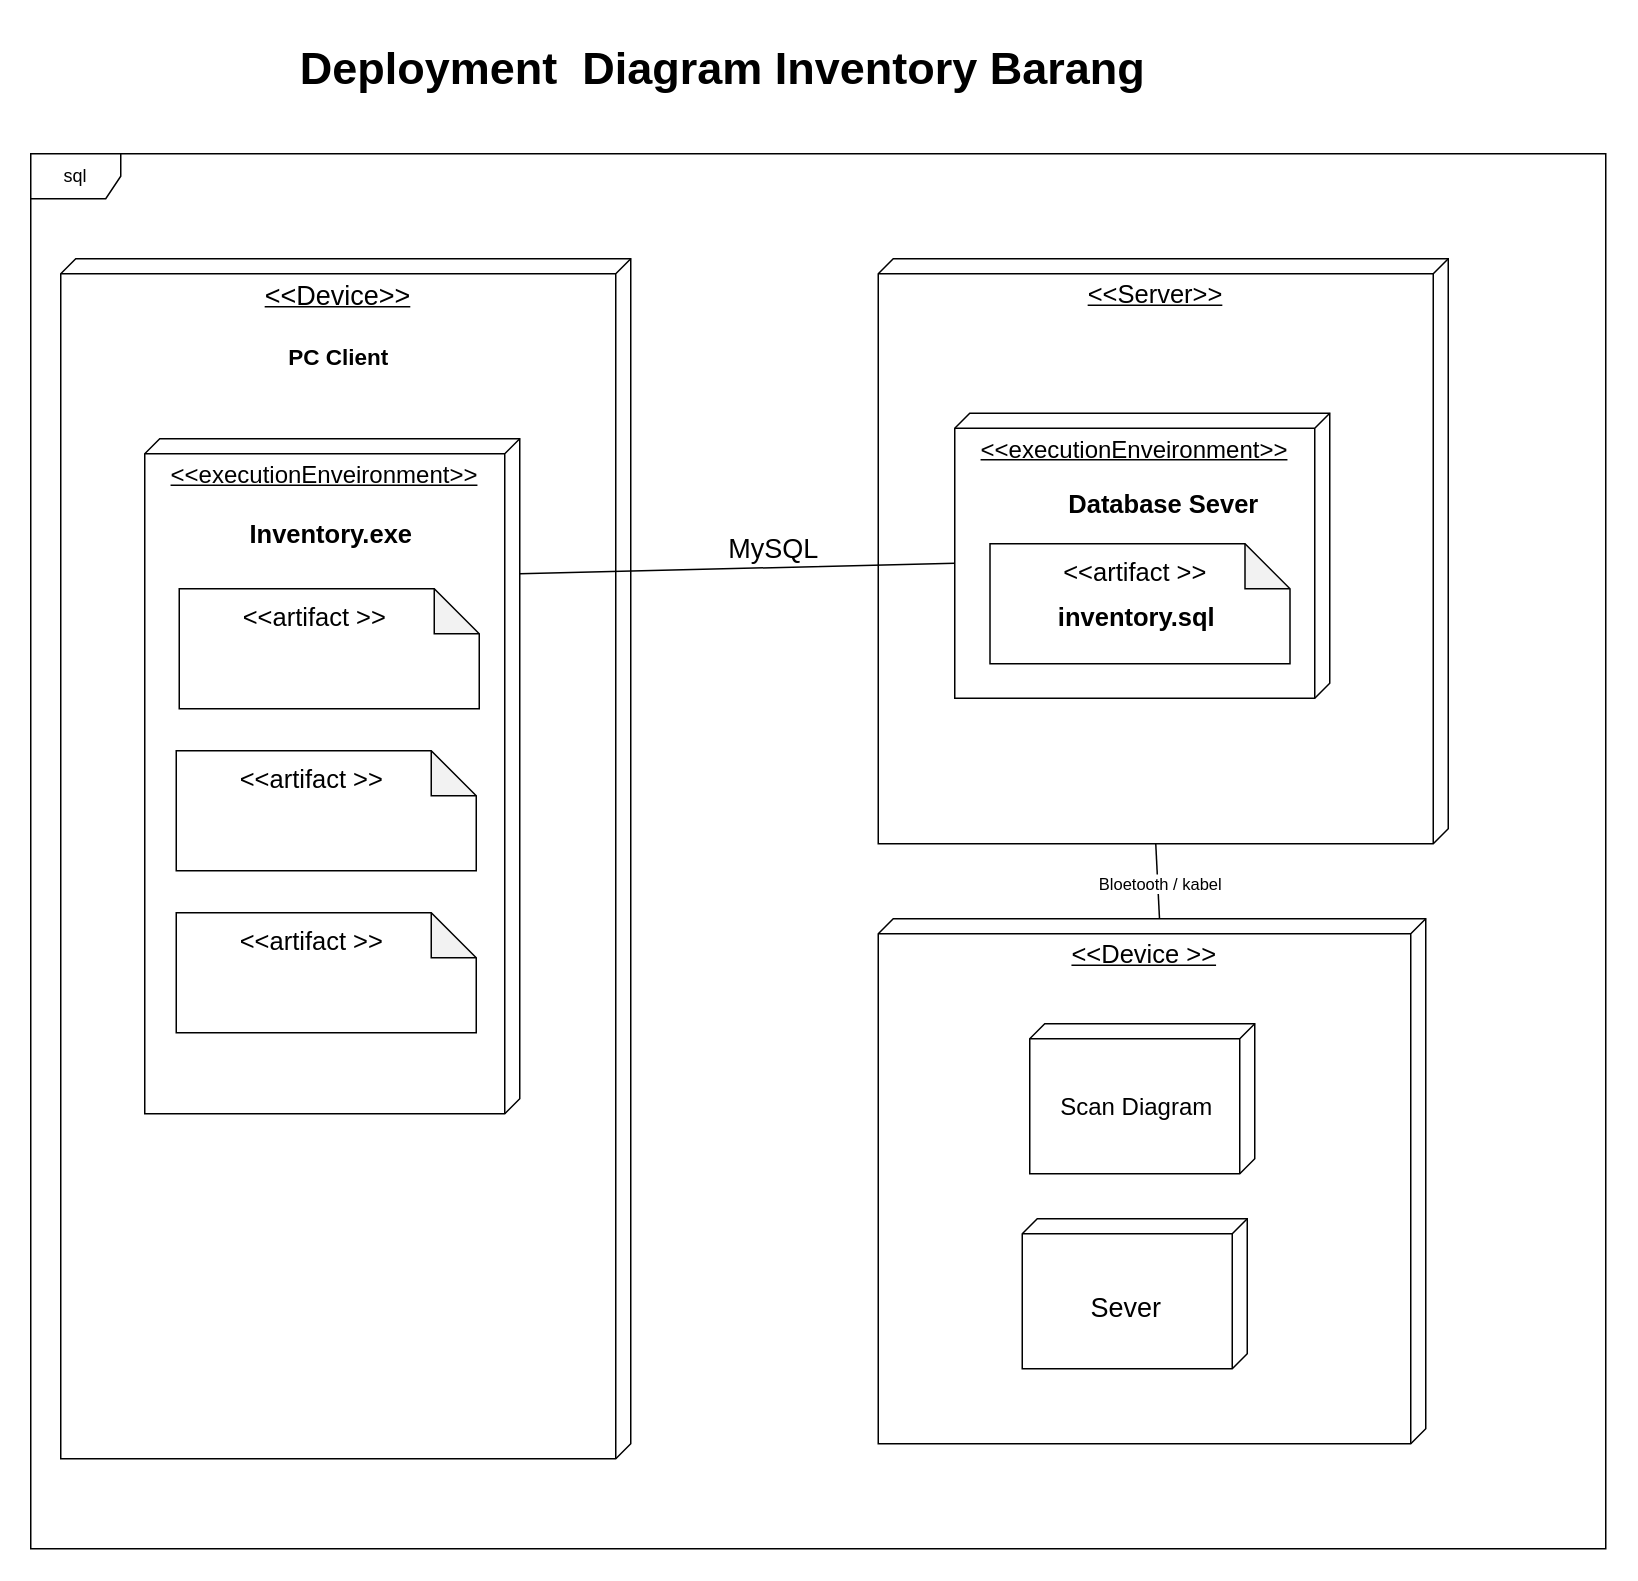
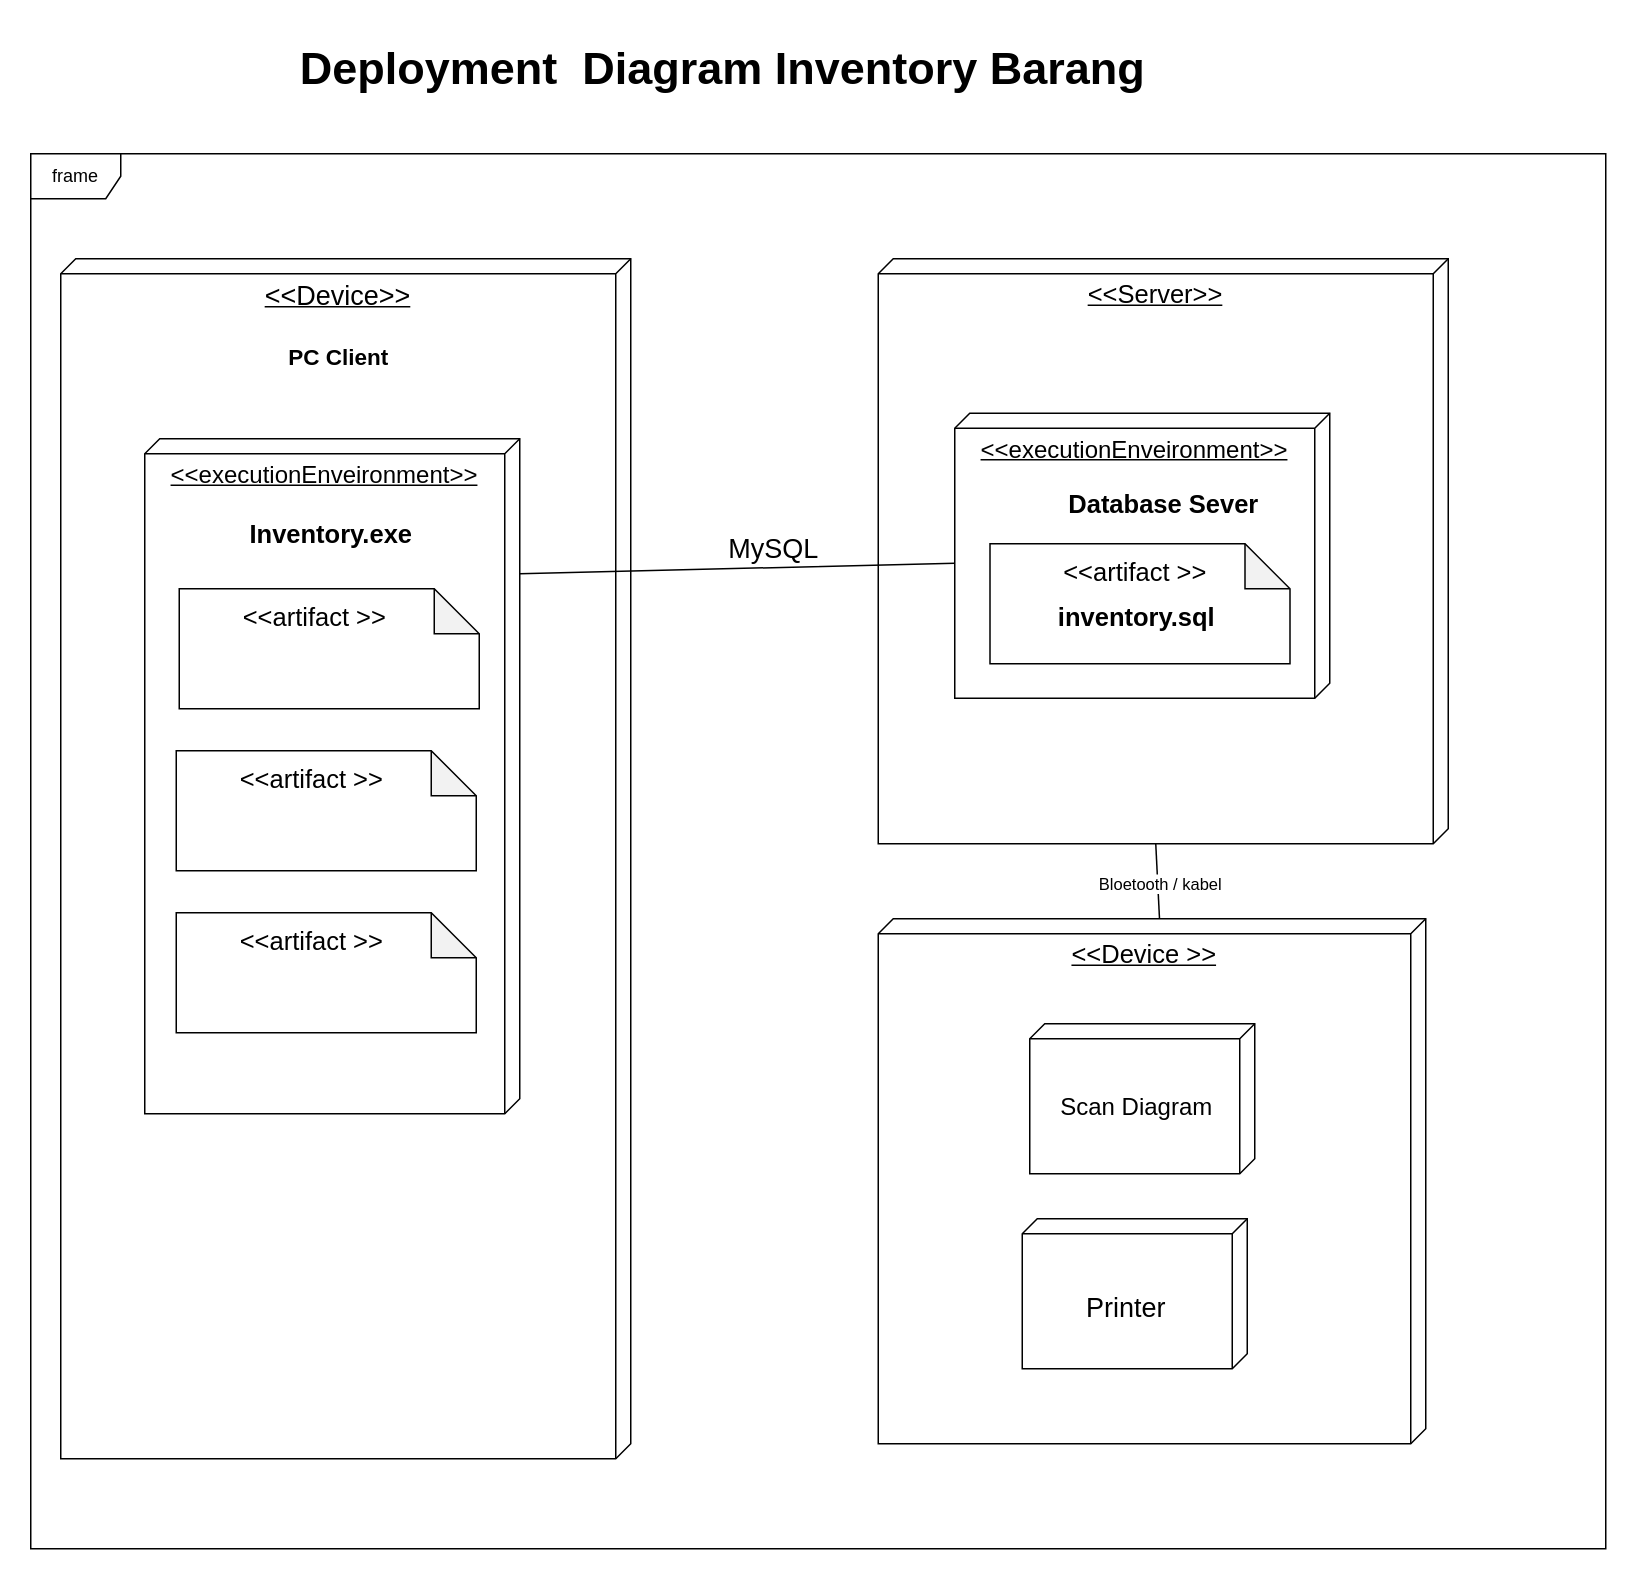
  <mxCell id="0" />
  <mxCell id="1" parent="0" />
  <mxCell id="2" value="&lt;font style=&quot;font-size: 17px;&quot;&gt;&amp;lt;&amp;lt;Server&amp;gt;&amp;gt;&lt;/font&gt;" style="verticalAlign=top;align=center;spacingTop=8;spacingLeft=2;spacingRight=12;shape=cube;size=10;direction=south;fontStyle=4;html=1;whiteSpace=wrap;" parent="1" vertex="1"><mxGeometry x="585" y="172" width="380" height="390" as="geometry" /></mxCell>
  <mxCell id="3" value="Deployment&amp;nbsp; Diagram Inventory Barang" style="text;html=1;align=center;verticalAlign=middle;resizable=0;points=[];autosize=1;strokeColor=none;fillColor=none;fontStyle=1;fontSize=30;" parent="1" vertex="1"><mxGeometry x="205.5" y="20" width="550" height="50" as="geometry" /></mxCell>
- <mxCell id="4" value="sql" style="shape=umlFrame;whiteSpace=wrap;html=1;pointerEvents=0;" parent="1" vertex="1"><mxGeometry x="20" y="102" width="1050" height="930" as="geometry" /></mxCell>
+ <mxCell id="4" value="frame" style="shape=umlFrame;whiteSpace=wrap;html=1;pointerEvents=0;" parent="1" vertex="1"><mxGeometry x="20" y="102" width="1050" height="930" as="geometry" /></mxCell>
  <mxCell id="5" value="&lt;font style=&quot;font-size: 18px;&quot;&gt;&amp;lt;&amp;lt;Device&amp;gt;&amp;gt;&lt;/font&gt;" style="verticalAlign=top;align=center;spacingTop=8;spacingLeft=2;spacingRight=12;shape=cube;size=10;direction=south;fontStyle=4;html=1;whiteSpace=wrap;" parent="1" vertex="1"><mxGeometry x="40" y="172" width="380" height="800" as="geometry" /></mxCell>
  <mxCell id="6" value="" style="endArrow=none;html=1;rounded=0;entryX=0;entryY=0;entryDx=90;entryDy=0;entryPerimeter=0;exitX=0;exitY=0;exitDx=100;exitDy=250.0;exitPerimeter=0;" parent="1" source="21" target="9" edge="1"><mxGeometry width="50" height="50" relative="1" as="geometry"><mxPoint x="480" y="442" as="sourcePoint" /><mxPoint x="530" y="392" as="targetPoint" /></mxGeometry></mxCell>
  <mxCell id="7" value="MySQL" style="edgeLabel;html=1;align=center;verticalAlign=middle;resizable=0;points=[];fontSize=18;" parent="6" vertex="1" connectable="0"><mxGeometry x="-0.159" y="2" relative="1" as="geometry"><mxPoint y="-14" as="offset" /></mxGeometry></mxCell>
  <mxCell id="8" value="" style="group" parent="1" vertex="1" connectable="0"><mxGeometry x="100" y="292" width="250" height="450" as="geometry" /></mxCell>
  <mxCell id="9" value="&lt;font style=&quot;font-size: 16px;&quot;&gt;&amp;lt;&amp;lt;executionEnveironment&amp;gt;&amp;gt;&lt;/font&gt;" style="verticalAlign=top;align=center;spacingTop=8;spacingLeft=2;spacingRight=12;shape=cube;size=10;direction=south;fontStyle=4;html=1;whiteSpace=wrap;" parent="8" vertex="1"><mxGeometry x="-4" width="250" height="450" as="geometry" /></mxCell>
  <mxCell id="10" value="&lt;b&gt;&lt;font style=&quot;font-size: 17px;&quot;&gt;Inventory.exe&lt;/font&gt;&lt;/b&gt;" style="text;html=1;align=center;verticalAlign=middle;resizable=0;points=[];autosize=1;strokeColor=none;fillColor=none;" parent="8" vertex="1"><mxGeometry x="55" y="50.005" width="130" height="30" as="geometry" /></mxCell>
  <mxCell id="11" value="" style="group" vertex="1" connectable="0" parent="8"><mxGeometry x="19" y="100" width="200" height="80" as="geometry" /></mxCell>
  <mxCell id="12" value="" style="shape=note;whiteSpace=wrap;html=1;backgroundOutline=1;darkOpacity=0.05;" parent="11" vertex="1"><mxGeometry width="200" height="80" as="geometry" /></mxCell>
  <mxCell id="13" value="&amp;lt;&amp;lt;artifact &amp;gt;&amp;gt;" style="text;html=1;align=center;verticalAlign=middle;resizable=0;points=[];autosize=1;strokeColor=none;fillColor=none;fontSize=17;" parent="11" vertex="1"><mxGeometry x="29.5" y="5" width="120" height="30" as="geometry" /></mxCell>
  <mxCell id="14" value="" style="group" vertex="1" connectable="0" parent="8"><mxGeometry x="17" y="208" width="200" height="80" as="geometry" /></mxCell>
  <mxCell id="15" value="" style="shape=note;whiteSpace=wrap;html=1;backgroundOutline=1;darkOpacity=0.05;" vertex="1" parent="14"><mxGeometry width="200" height="80" as="geometry" /></mxCell>
  <mxCell id="16" value="&amp;lt;&amp;lt;artifact &amp;gt;&amp;gt;" style="text;html=1;align=center;verticalAlign=middle;resizable=0;points=[];autosize=1;strokeColor=none;fillColor=none;fontSize=17;" vertex="1" parent="14"><mxGeometry x="29.5" y="5" width="120" height="30" as="geometry" /></mxCell>
  <mxCell id="17" value="" style="group" vertex="1" connectable="0" parent="8"><mxGeometry x="17" y="316" width="200" height="80" as="geometry" /></mxCell>
  <mxCell id="18" value="" style="shape=note;whiteSpace=wrap;html=1;backgroundOutline=1;darkOpacity=0.05;" vertex="1" parent="17"><mxGeometry width="200" height="80" as="geometry" /></mxCell>
  <mxCell id="19" value="&amp;lt;&amp;lt;artifact &amp;gt;&amp;gt;" style="text;html=1;align=center;verticalAlign=middle;resizable=0;points=[];autosize=1;strokeColor=none;fillColor=none;fontSize=17;" vertex="1" parent="17"><mxGeometry x="29.5" y="5" width="120" height="30" as="geometry" /></mxCell>
  <mxCell id="20" value="PC Client" style="text;html=1;align=center;verticalAlign=middle;resizable=0;points=[];autosize=1;strokeColor=none;fillColor=none;fontStyle=1;fontSize=15;" parent="1" vertex="1"><mxGeometry x="180" y="222" width="90" height="30" as="geometry" /></mxCell>
  <mxCell id="21" value="&lt;font style=&quot;font-size: 16px;&quot;&gt;&amp;lt;&amp;lt;executionEnveironment&amp;gt;&amp;gt;&lt;/font&gt;" style="verticalAlign=top;align=center;spacingTop=8;spacingLeft=2;spacingRight=12;shape=cube;size=10;direction=south;fontStyle=4;html=1;whiteSpace=wrap;" parent="1" vertex="1"><mxGeometry x="636" y="275" width="250" height="190" as="geometry" /></mxCell>
  <mxCell id="22" value="&lt;b&gt;&lt;font style=&quot;font-size: 17px;&quot;&gt;Database Sever&lt;/font&gt;&lt;/b&gt;" style="text;html=1;align=center;verticalAlign=middle;resizable=0;points=[];autosize=1;strokeColor=none;fillColor=none;" parent="1" vertex="1"><mxGeometry x="700" y="322" width="150" height="30" as="geometry" /></mxCell>
  <mxCell id="23" value="" style="shape=note;whiteSpace=wrap;html=1;backgroundOutline=1;darkOpacity=0.05;" parent="1" vertex="1"><mxGeometry x="659.5" y="362" width="200" height="80" as="geometry" /></mxCell>
  <mxCell id="24" value="&amp;lt;&amp;lt;artifact &amp;gt;&amp;gt;" style="text;html=1;align=center;verticalAlign=middle;resizable=0;points=[];autosize=1;strokeColor=none;fillColor=none;fontSize=17;" parent="1" vertex="1"><mxGeometry x="696" y="367" width="120" height="30" as="geometry" /></mxCell>
  <mxCell id="25" value="inventory.sql" style="text;html=1;align=center;verticalAlign=middle;resizable=0;points=[];autosize=1;strokeColor=none;fillColor=none;fontSize=17;fontStyle=1" parent="1" vertex="1"><mxGeometry x="697" y="397" width="120" height="30" as="geometry" /></mxCell>
  <mxCell id="26" value="&lt;font style=&quot;font-size: 17px;&quot;&gt;&amp;lt;&amp;lt;Device &amp;gt;&amp;gt;&lt;/font&gt;" style="verticalAlign=top;align=center;spacingTop=8;spacingLeft=2;spacingRight=12;shape=cube;size=10;direction=south;fontStyle=4;html=1;whiteSpace=wrap;" parent="1" vertex="1"><mxGeometry x="585" y="612" width="365" height="350" as="geometry" /></mxCell>
  <mxCell id="27" value="" style="verticalAlign=top;align=left;spacingTop=8;spacingLeft=2;spacingRight=12;shape=cube;size=10;direction=south;fontStyle=4;html=1;whiteSpace=wrap;" parent="1" vertex="1"><mxGeometry x="686" y="682" width="150" height="100" as="geometry" /></mxCell>
  <mxCell id="28" value="Scan Diagram" style="text;html=1;align=center;verticalAlign=middle;resizable=0;points=[];autosize=1;strokeColor=none;fillColor=none;fontSize=16;" parent="1" vertex="1"><mxGeometry x="697" y="722" width="120" height="30" as="geometry" /></mxCell>
  <mxCell id="29" value="" style="verticalAlign=top;align=left;spacingTop=8;spacingLeft=2;spacingRight=12;shape=cube;size=10;direction=south;fontStyle=4;html=1;whiteSpace=wrap;" parent="1" vertex="1"><mxGeometry x="681" y="812" width="150" height="100" as="geometry" /></mxCell>
- <mxCell id="30" value="&lt;font style=&quot;font-size: 18px;&quot;&gt;Sever&lt;/font&gt;" style="text;html=1;align=center;verticalAlign=middle;resizable=0;points=[];autosize=1;strokeColor=none;fillColor=none;" parent="1" vertex="1"><mxGeometry x="710" y="852" width="80" height="40" as="geometry" /></mxCell>
+ <mxCell id="30" value="&lt;font style=&quot;font-size: 18px;&quot;&gt;Printer&lt;/font&gt;" style="text;html=1;align=center;verticalAlign=middle;resizable=0;points=[];autosize=1;strokeColor=none;fillColor=none;" parent="1" vertex="1"><mxGeometry x="710" y="852" width="80" height="40" as="geometry" /></mxCell>
  <mxCell id="31" value="" style="endArrow=none;html=1;rounded=0;entryX=0;entryY=0;entryDx=390;entryDy=195;entryPerimeter=0;exitX=0;exitY=0;exitDx=0;exitDy=177.5;exitPerimeter=0;" parent="1" source="26" target="2" edge="1"><mxGeometry width="50" height="50" relative="1" as="geometry"><mxPoint x="480" y="442" as="sourcePoint" /><mxPoint x="530" y="392" as="targetPoint" /></mxGeometry></mxCell>
  <mxCell id="32" value="Bloetooth / kabel" style="edgeLabel;html=1;align=center;verticalAlign=middle;resizable=0;points=[];" vertex="1" connectable="0" parent="31"><mxGeometry x="-0.069" y="-1" relative="1" as="geometry"><mxPoint as="offset" /></mxGeometry></mxCell>
